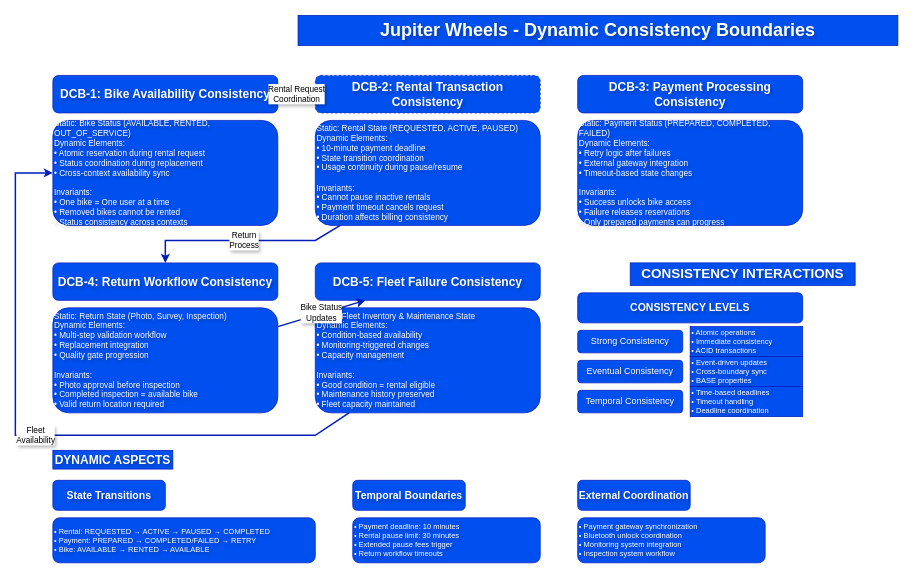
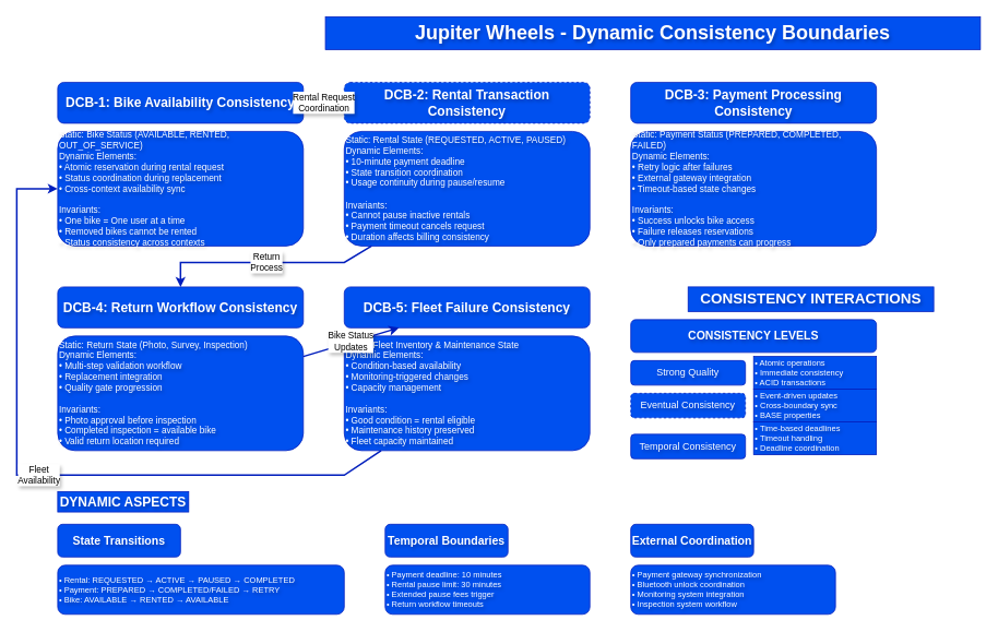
  <mxCell id="0" />
  <mxCell id="1" parent="0" />
  <mxCell id="2" value="Jupiter Wheels - Dynamic Consistency Boundaries" style="text;html=1;strokeColor=#001DBC;fillColor=#0050ef;align=center;verticalAlign=middle;whiteSpace=wrap;rounded=0;fontSize=24;fontStyle=1;fontColor=#ffffff;textShadow=1;" parent="1" vertex="1"><mxGeometry x="397" y="20" width="800" height="40" as="geometry" /></mxCell>
  <mxCell id="3" value="DCB-1: Bike Availability Consistency" style="rounded=1;whiteSpace=wrap;html=1;fillColor=#0050ef;strokeColor=#001DBC;fontSize=16;fontStyle=1;fontColor=#ffffff;textShadow=1;" parent="1" vertex="1"><mxGeometry x="70" y="100" width="300" height="50" as="geometry" /></mxCell>
  <mxCell id="4" value="Static: Bike Status (AVAILABLE, RENTED, OUT_OF_SERVICE)&#10;Dynamic Elements:&#10;• Atomic reservation during rental request&#10;• Status coordination during replacement&#10;• Cross-context availability sync&#10;&#10;Invariants:&#10;• One bike = One user at a time&#10;• Removed bikes cannot be rented&#10;• Status consistency across contexts" style="rounded=1;whiteSpace=wrap;html=1;fillColor=#0050ef;strokeColor=#001DBC;fontSize=11;align=left;fontColor=#ffffff;textShadow=1;" parent="1" vertex="1"><mxGeometry x="70" y="160" width="300" height="140" as="geometry" /></mxCell>
  <mxCell id="5" value="DCB-2: Rental Transaction Consistency" style="rounded=1;whiteSpace=wrap;html=1;fillColor=#0050ef;strokeColor=#001DBC;fontSize=16;fontStyle=1;fontColor=#ffffff;textShadow=1;dashed=1;" parent="1" vertex="1"><mxGeometry x="420" y="100" width="300" height="50" as="geometry" /></mxCell>
  <mxCell id="6" value="Static: Rental State (REQUESTED, ACTIVE, PAUSED)&#10;Dynamic Elements:&#10;• 10-minute payment deadline&#10;• State transition coordination&#10;• Usage continuity during pause/resume&#10;&#10;Invariants:&#10;• Cannot pause inactive rentals&#10;• Payment timeout cancels request&#10;• Duration affects billing consistency" style="rounded=1;whiteSpace=wrap;html=1;fillColor=#0050ef;strokeColor=#001DBC;fontSize=11;align=left;fontColor=#ffffff;textShadow=1;" parent="1" vertex="1"><mxGeometry x="420" y="160" width="300" height="140" as="geometry" /></mxCell>
  <mxCell id="7" value="DCB-3: Payment Processing Consistency" style="rounded=1;whiteSpace=wrap;html=1;fillColor=#0050ef;strokeColor=#001DBC;fontSize=16;fontStyle=1;fontColor=#ffffff;textShadow=1;" parent="1" vertex="1"><mxGeometry x="770" y="100" width="300" height="50" as="geometry" /></mxCell>
  <mxCell id="8" value="Static: Payment Status (PREPARED, COMPLETED, FAILED)&#10;Dynamic Elements:&#10;• Retry logic after failures&#10;• External gateway integration&#10;• Timeout-based state changes&#10;&#10;Invariants:&#10;• Success unlocks bike access&#10;• Failure releases reservations&#10;• Only prepared payments can progress" style="rounded=1;whiteSpace=wrap;html=1;fillColor=#0050ef;strokeColor=#001DBC;fontSize=11;align=left;fontColor=#ffffff;textShadow=1;" parent="1" vertex="1"><mxGeometry x="770" y="160" width="300" height="140" as="geometry" /></mxCell>
  <mxCell id="9" value="DCB-4: Return Workflow Consistency" style="rounded=1;whiteSpace=wrap;html=1;fillColor=#0050ef;strokeColor=#001DBC;fontSize=16;fontStyle=1;fontColor=#ffffff;textShadow=1;" parent="1" vertex="1"><mxGeometry x="70" y="350" width="300" height="50" as="geometry" /></mxCell>
  <mxCell id="10" value="Static: Return State (Photo, Survey, Inspection)&#10;Dynamic Elements:&#10;• Multi-step validation workflow&#10;• Replacement integration&#10;• Quality gate progression&#10;&#10;Invariants:&#10;• Photo approval before inspection&#10;• Completed inspection = available bike&#10;• Valid return location required" style="rounded=1;whiteSpace=wrap;html=1;fillColor=#0050ef;strokeColor=#001DBC;fontSize=11;align=left;fontColor=#ffffff;textShadow=1;" parent="1" vertex="1"><mxGeometry x="70" y="410" width="300" height="140" as="geometry" /></mxCell>
  <mxCell id="11" value="DCB-5: Fleet Failure Consistency" style="rounded=1;whiteSpace=wrap;html=1;fillColor=#0050ef;strokeColor=#001DBC;fontSize=16;fontStyle=1;fontColor=#ffffff;textShadow=1;" parent="1" vertex="1"><mxGeometry x="420" y="350" width="300" height="50" as="geometry" /></mxCell>
  <mxCell id="12" value="Static: Fleet Inventory &amp; Maintenance State&#10;Dynamic Elements:&#10;• Condition-based availability&#10;• Monitoring-triggered changes&#10;• Capacity management&#10;&#10;Invariants:&#10;• Good condition = rental eligible&#10;• Maintenance history preserved&#10;• Fleet capacity maintained" style="rounded=1;whiteSpace=wrap;html=1;fillColor=#0050ef;strokeColor=#001DBC;fontSize=11;align=left;fontColor=#ffffff;textShadow=1;" parent="1" vertex="1"><mxGeometry x="420" y="410" width="300" height="140" as="geometry" /></mxCell>
  <mxCell id="13" value="CONSISTENCY INTERACTIONS" style="text;html=1;strokeColor=#001DBC;fillColor=#0050ef;align=center;verticalAlign=middle;whiteSpace=wrap;rounded=0;fontSize=18;fontStyle=1;fontColor=#ffffff;textShadow=1;" parent="1" vertex="1"><mxGeometry x="840" y="350" width="300" height="30" as="geometry" /></mxCell>
  <mxCell id="14" value="Rental Request&#10;Coordination" style="endArrow=classic;html=1;rounded=0;strokeColor=#001DBC;strokeWidth=2;fillColor=#0050ef;textShadow=1;dashed=1;" parent="1" source="3" target="5" edge="1"><mxGeometry width="50" height="50" relative="1" as="geometry"><mxPoint x="370" y="125" as="sourcePoint" /><mxPoint x="420" y="125" as="targetPoint" /></mxGeometry></mxCell>
  <mxCell id="15" value="Return&#10;Process" style="endArrow=classic;html=1;rounded=0;strokeColor=#001DBC;strokeWidth=2;fillColor=#0050ef;textShadow=1;" parent="1" source="6" target="9" edge="1"><mxGeometry width="50" height="50" relative="1" as="geometry"><mxPoint x="420" y="300" as="sourcePoint" /><mxPoint x="270" y="350" as="targetPoint" /><Array as="points"><mxPoint x="420" y="320" /><mxPoint x="220" y="320" /></Array></mxGeometry></mxCell>
  <mxCell id="16" value="Bike Status&#10;Updates" style="endArrow=classic;html=1;rounded=0;strokeColor=#001DBC;strokeWidth=2;fillColor=#0050ef;textShadow=1;" parent="1" source="10" target="11" edge="1"><mxGeometry width="50" height="50" relative="1" as="geometry"><mxPoint x="370" y="480" as="sourcePoint" /><mxPoint x="420" y="480" as="targetPoint" /></mxGeometry></mxCell>
  <mxCell id="17" value="Fleet&#10;Availability" style="endArrow=classic;html=1;rounded=0;strokeColor=#001DBC;strokeWidth=2;fillColor=#0050ef;textShadow=1;" parent="1" source="12" target="4" edge="1"><mxGeometry width="50" height="50" relative="1" as="geometry"><mxPoint x="420" y="480" as="sourcePoint" /><mxPoint x="220" y="300" as="targetPoint" /><Array as="points"><mxPoint x="420" y="580" /><mxPoint x="20" y="580" /><mxPoint x="20" y="230" /></Array></mxGeometry></mxCell>
  <mxCell id="18" value="CONSISTENCY LEVELS" style="rounded=1;whiteSpace=wrap;html=1;fillColor=#0050ef;strokeColor=#001DBC;fontSize=14;fontStyle=1;fontColor=#ffffff;textShadow=1;" parent="1" vertex="1"><mxGeometry x="770" y="390" width="300" height="40" as="geometry" /></mxCell>
- <mxCell id="19" value="Strong Consistency" style="rounded=1;whiteSpace=wrap;html=1;fillColor=#0050ef;strokeColor=#001DBC;fontSize=12;fontColor=#ffffff;textShadow=1;" parent="1" vertex="1"><mxGeometry x="770" y="440" width="140" height="30" as="geometry" /></mxCell>
+ <mxCell id="19" value="Strong Quality" style="rounded=1;whiteSpace=wrap;html=1;fillColor=#0050ef;strokeColor=#001DBC;fontSize=12;fontColor=#ffffff;textShadow=1;" parent="1" vertex="1"><mxGeometry x="770" y="440" width="140" height="30" as="geometry" /></mxCell>
  <mxCell id="20" value="• Atomic operations&#10;• Immediate consistency&#10;• ACID transactions" style="rounded=0;whiteSpace=wrap;html=1;fillColor=#0050ef;strokeColor=#001DBC;fontSize=10;align=left;fontColor=#ffffff;textShadow=1;" parent="1" vertex="1"><mxGeometry x="920" y="435" width="150" height="40" as="geometry" /></mxCell>
- <mxCell id="21" value="Eventual Consistency" style="rounded=1;whiteSpace=wrap;html=1;fillColor=#0050ef;strokeColor=#001DBC;fontSize=12;fontColor=#ffffff;textShadow=1;" parent="1" vertex="1"><mxGeometry x="770" y="480" width="140" height="30" as="geometry" /></mxCell>
+ <mxCell id="21" value="Eventual Consistency" style="rounded=1;whiteSpace=wrap;html=1;fillColor=#0050ef;strokeColor=#001DBC;fontSize=12;fontColor=#ffffff;textShadow=1;dashed=1;" parent="1" vertex="1"><mxGeometry x="770" y="480" width="140" height="30" as="geometry" /></mxCell>
  <mxCell id="22" value="• Event-driven updates&#10;• Cross-boundary sync&#10;• BASE properties" style="rounded=0;whiteSpace=wrap;html=1;fillColor=#0050ef;strokeColor=#001DBC;fontSize=10;align=left;fontColor=#ffffff;textShadow=1;" parent="1" vertex="1"><mxGeometry x="920" y="475" width="150" height="40" as="geometry" /></mxCell>
- <mxCell id="23" value="Temporal Consistency" style="rounded=1;whiteSpace=wrap;html=1;fillColor=#0050ef;strokeColor=#001DBC;fontSize=12;fontColor=#ffffff;textShadow=1;" parent="1" vertex="1"><mxGeometry x="770" y="520" width="140" height="30" as="geometry" /></mxCell>
+ <mxCell id="23" value="Temporal Consistency" style="rounded=1;whiteSpace=wrap;html=1;fillColor=#0050ef;strokeColor=#001DBC;fontSize=12;fontColor=#ffffff;textShadow=1;" parent="1" vertex="1"><mxGeometry x="770" y="530" width="140" height="30" as="geometry" /></mxCell>
  <mxCell id="24" value="• Time-based deadlines&#10;• Timeout handling&#10;• Deadline coordination" style="rounded=0;whiteSpace=wrap;html=1;fillColor=#0050ef;strokeColor=#001DBC;fontSize=10;align=left;fontColor=#ffffff;textShadow=1;" parent="1" vertex="1"><mxGeometry x="920" y="515" width="150" height="40" as="geometry" /></mxCell>
  <mxCell id="25" value="DYNAMIC ASPECTS" style="text;html=1;strokeColor=#001DBC;fillColor=#0050ef;align=center;verticalAlign=middle;whiteSpace=wrap;rounded=0;fontSize=16;fontStyle=1;fontColor=#ffffff;textShadow=1;" parent="1" vertex="1"><mxGeometry x="70" y="600" width="160" height="25" as="geometry" /></mxCell>
  <mxCell id="26" value="State Transitions" style="rounded=1;whiteSpace=wrap;html=1;fillColor=#0050ef;strokeColor=#001DBC;fontSize=14;fontStyle=1;fontColor=#ffffff;textShadow=1;" parent="1" vertex="1"><mxGeometry x="70" y="640" width="150" height="40" as="geometry" /></mxCell>
  <mxCell id="27" value="• Rental: REQUESTED → ACTIVE → PAUSED → COMPLETED&#10;• Payment: PREPARED → COMPLETED/FAILED → RETRY&#10;• Bike: AVAILABLE → RENTED → AVAILABLE" style="rounded=1;whiteSpace=wrap;html=1;fillColor=#0050ef;strokeColor=#001DBC;fontSize=10;align=left;fontColor=#ffffff;textShadow=1;" parent="1" vertex="1"><mxGeometry x="70" y="690" width="350" height="60" as="geometry" /></mxCell>
  <mxCell id="28" value="Temporal Boundaries" style="rounded=1;whiteSpace=wrap;html=1;fillColor=#0050ef;strokeColor=#001DBC;fontSize=14;fontStyle=1;fontColor=#ffffff;textShadow=1;" parent="1" vertex="1"><mxGeometry x="470" y="640" width="150" height="40" as="geometry" /></mxCell>
  <mxCell id="29" value="• Payment deadline: 10 minutes&#10;• Rental pause limit: 30 minutes&#10;• Extended pause fees trigger&#10;• Return workflow timeouts" style="rounded=1;whiteSpace=wrap;html=1;fillColor=#0050ef;strokeColor=#001DBC;fontSize=10;align=left;fontColor=#ffffff;textShadow=1;" parent="1" vertex="1"><mxGeometry x="470" y="690" width="250" height="60" as="geometry" /></mxCell>
  <mxCell id="30" value="External Coordination" style="rounded=1;whiteSpace=wrap;html=1;fillColor=#0050ef;strokeColor=#001DBC;fontSize=14;fontStyle=1;fontColor=#ffffff;textShadow=1;" parent="1" vertex="1"><mxGeometry x="770" y="640" width="150" height="40" as="geometry" /></mxCell>
  <mxCell id="31" value="• Payment gateway synchronization&#10;• Bluetooth unlock coordination&#10;• Monitoring system integration&#10;• Inspection system workflow" style="rounded=1;whiteSpace=wrap;html=1;fillColor=#0050ef;strokeColor=#001DBC;fontSize=10;align=left;fontColor=#ffffff;textShadow=1;" parent="1" vertex="1"><mxGeometry x="770" y="690" width="250" height="60" as="geometry" /></mxCell>
